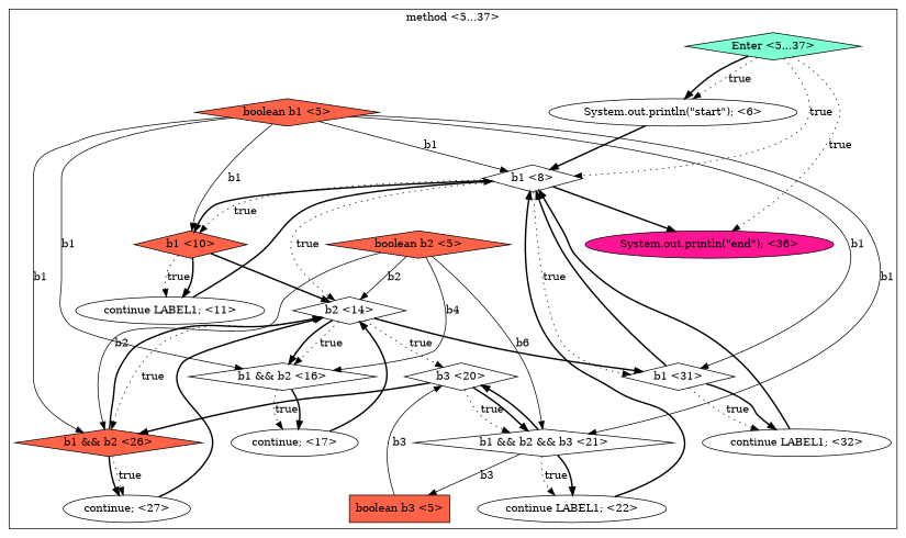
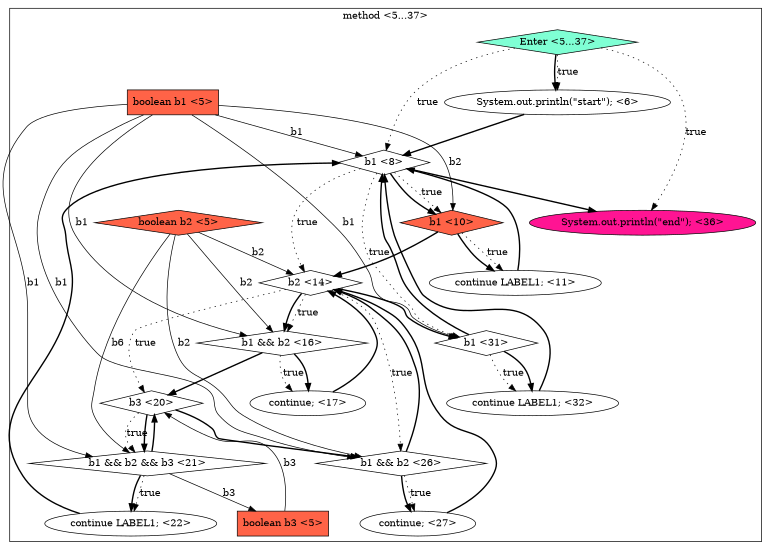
  digraph {
    node [fillcolor=white shape=diamond style=filled]
    edge [style=bold]
    n1 [fillcolor=aquamarine label="Enter <5...37>"]
    n2 [label="b1 <8>"]
    n3 [label="System.out.println(\"start\"); <6>" shape=ellipse]
    n4 [fillcolor=deeppink label="System.out.println(\"end\"); <36>" shape=ellipse]
    n5 [label="continue; <27>" shape=ellipse]
    n6 [label="b2 <14>"]
-   n7 [fillcolor=tomato label="boolean b1 <5>"]
-   n8 [fillcolor=tomato label="b1 && b2 <26>"]
+   n7 [fillcolor=tomato label="boolean b1 <5>" shape=box]
+   n8 [label="b1 && b2 <26>"]
    n9 [label="b1 <31>"]
    n10 [label="b1 && b2 && b3 <21>"]
    n11 [fillcolor=tomato label="b1 <10>"]
    n12 [label="b1 && b2 <16>"]
    n13 [label="continue LABEL1; <22>" shape=ellipse]
    n14 [fillcolor=tomato label="boolean b2 <5>"]
    n15 [label="b3 <20>"]
    n16 [label="continue LABEL1; <32>" shape=ellipse]
    n17 [fillcolor=tomato label="boolean b3 <5>" shape=box]
    n18 [label="continue LABEL1; <11>" shape=ellipse]
    n19 [label="continue; <17>" shape=ellipse]
    subgraph cluster_1 {
      label="method <5...37>"
      n1
      n2
      n3
      n4
      n5
      n6
      n7
      n8
      n9
      n10
      n11
      n12
      n13
      n14
      n15
      n16
      n17
      n18
      n19
    }
    n1 -> n2 [label=true style=dotted]
    n1 -> n3 [label=true style=dotted]
    n1 -> n3
    n1 -> n4 [label=true style=dotted]
    n2 -> n4
    n2 -> n6 [label=true style=dotted]
    n2 -> n9 [label=true style=dotted]
    n2 -> n11 [label=true style=dotted]
    n2 -> n11
    n3 -> n2
    n5 -> n6
    n6 -> n8 [label=true style=dotted]
    n6 -> n9
    n6 -> n12 [label=true style=dotted]
    n6 -> n12
    n6 -> n15 [label=true style=dotted]
    n7 -> n2 [label=b1 style=solid]
    n7 -> n8 [label=b1 style=solid]
    n7 -> n9 [label=b1 style=solid]
    n7 -> n10 [label=b1 style=solid]
-   n7 -> n11 [label=b1 style=solid]
+   n7 -> n11 [label=b2 style=solid]
    n7 -> n12 [label=b1 style=solid]
    n8 -> n5 [label=true style=dotted]
    n8 -> n5
    n8 -> n6
    n9 -> n2
    n9 -> n16 [label=true style=dotted]
    n9 -> n16
    n10 -> n13 [label=true style=dotted]
    n10 -> n13
    n10 -> n15
    n10 -> n17 [label=b3 style=solid]
    n11 -> n6
    n11 -> n18 [label=true style=dotted]
    n11 -> n18
+   n12 -> n15
    n12 -> n19 [label=true style=dotted]
    n12 -> n19
    n13 -> n2
    n14 -> n6 [label=b2 style=solid]
    n14 -> n8 [label=b2 style=solid]
    n14 -> n10 [label=b6 style=solid]
-   n14 -> n12 [label=b4 style=solid]
+   n14 -> n12 [label=b2 style=solid]
    n15 -> n8
    n15 -> n10 [label=true style=dotted]
    n15 -> n10
    n16 -> n2
    n17 -> n15 [label=b3 style=solid]
    n18 -> n2
    n19 -> n6
  }
